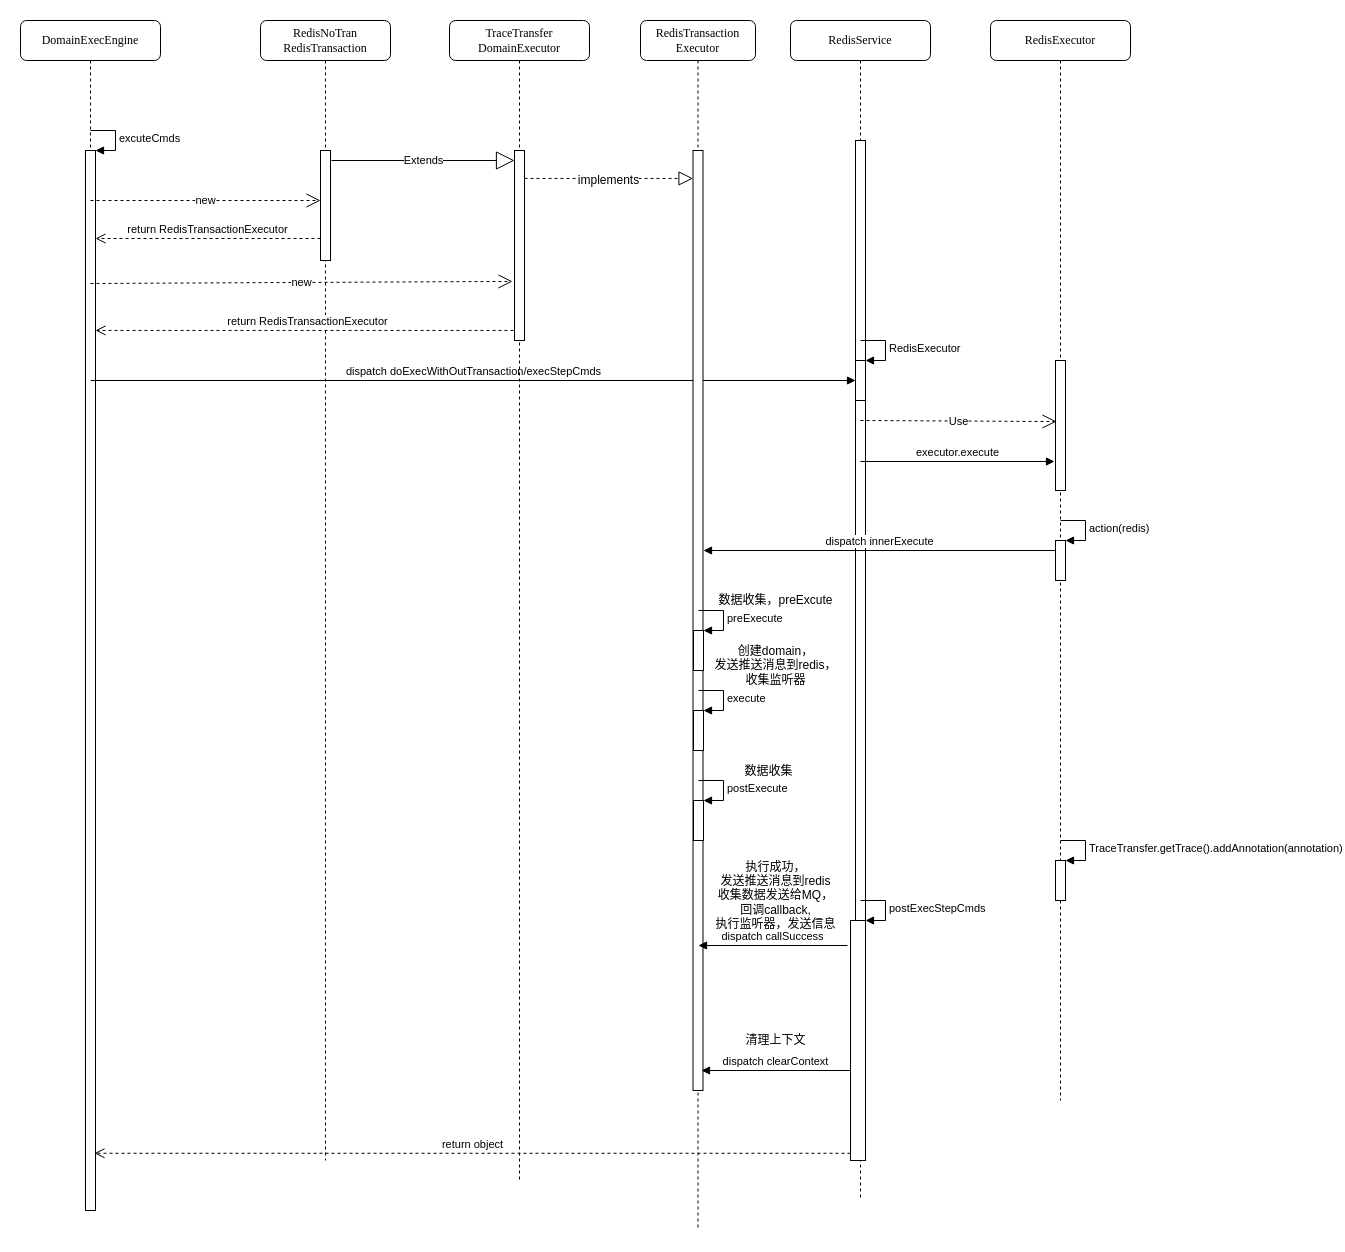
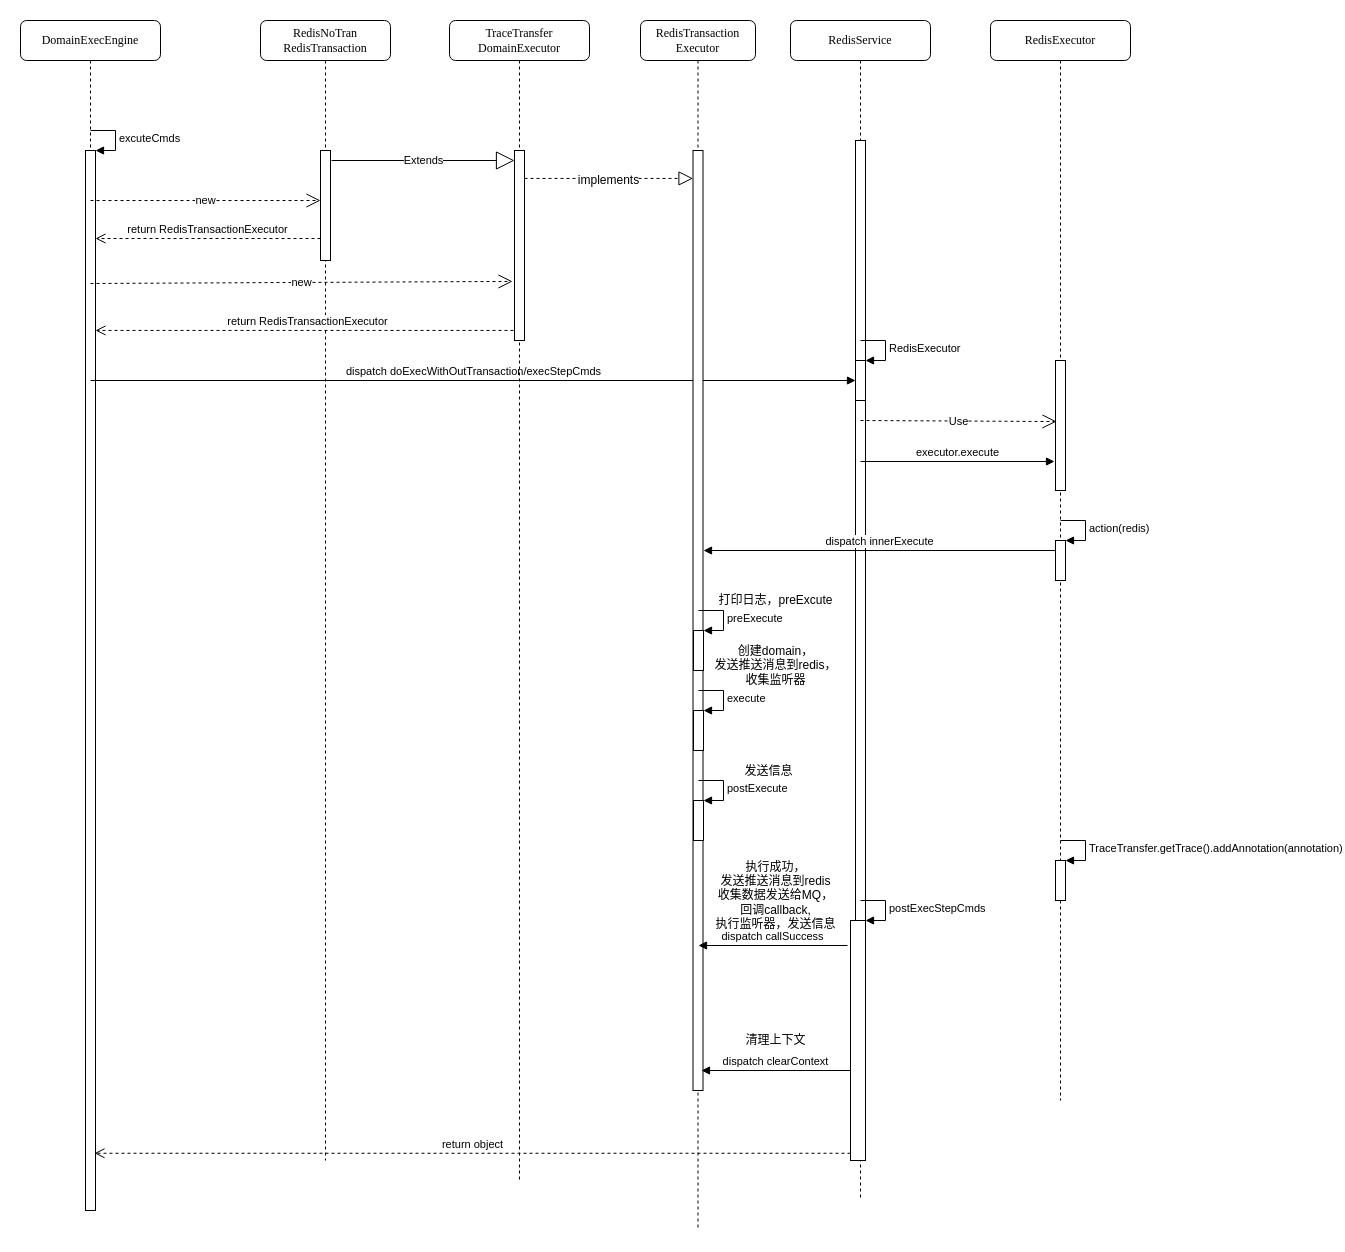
  <mxCell id="0" />
  <mxCell id="1" parent="0" />
  <mxCell id="2" value="DomainExecEngine" style="shape=umlLifeline;perimeter=lifelinePerimeter;whiteSpace=wrap;html=1;container=1;collapsible=0;recursiveResize=0;outlineConnect=0;rounded=1;shadow=0;comic=0;labelBackgroundColor=none;strokeWidth=1;fontFamily=Verdana;fontSize=12;align=center;" vertex="1" parent="1"><mxGeometry x="20" y="20" width="140" height="1140" as="geometry" /></mxCell>
  <mxCell id="3" value="" style="html=1;points=[];perimeter=orthogonalPerimeter;" vertex="1" parent="2"><mxGeometry x="65" y="130" width="10" height="1060" as="geometry" /></mxCell>
  <mxCell id="4" value="excuteCmds" style="edgeStyle=orthogonalEdgeStyle;html=1;align=left;spacingLeft=2;endArrow=block;rounded=0;entryX=1;entryY=0;" edge="1" parent="2" target="3"><mxGeometry relative="1" as="geometry"><mxPoint x="70" y="110" as="sourcePoint" /><Array as="points"><mxPoint x="95" y="110" /></Array></mxGeometry></mxCell>
  <mxCell id="5" value="new" style="endArrow=open;endSize=12;dashed=1;html=1;" edge="1" parent="2" target="16"><mxGeometry width="160" relative="1" as="geometry"><mxPoint x="70" y="180" as="sourcePoint" /><mxPoint x="230" y="180" as="targetPoint" /></mxGeometry></mxCell>
  <mxCell id="6" value="dispatch&amp;nbsp;doExecWithOutTransaction/execStepCmds" style="html=1;verticalAlign=bottom;endArrow=block;" edge="1" parent="2" target="8"><mxGeometry width="80" relative="1" as="geometry"><mxPoint x="70" y="360" as="sourcePoint" /><mxPoint x="150" y="360" as="targetPoint" /></mxGeometry></mxCell>
  <mxCell id="7" value="RedisService" style="shape=umlLifeline;perimeter=lifelinePerimeter;whiteSpace=wrap;html=1;container=1;collapsible=0;recursiveResize=0;outlineConnect=0;rounded=1;shadow=0;comic=0;labelBackgroundColor=none;strokeWidth=1;fontFamily=Verdana;fontSize=12;align=center;" vertex="1" parent="1"><mxGeometry x="790" y="20" width="140" height="1180" as="geometry" /></mxCell>
  <mxCell id="8" value="" style="html=1;points=[];perimeter=orthogonalPerimeter;" vertex="1" parent="7"><mxGeometry x="65" y="120" width="10" height="1020" as="geometry" /></mxCell>
  <mxCell id="9" value="" style="html=1;points=[];perimeter=orthogonalPerimeter;" vertex="1" parent="7"><mxGeometry x="65" y="340" width="10" height="40" as="geometry" /></mxCell>
  <mxCell id="10" value="RedisExecutor" style="edgeStyle=orthogonalEdgeStyle;html=1;align=left;spacingLeft=2;endArrow=block;rounded=0;entryX=1;entryY=0;" edge="1" parent="7" target="9"><mxGeometry relative="1" as="geometry"><mxPoint x="70" y="320" as="sourcePoint" /><Array as="points"><mxPoint x="95" y="320" /></Array></mxGeometry></mxCell>
  <mxCell id="11" value="Use" style="endArrow=open;endSize=12;dashed=1;html=1;entryX=0.1;entryY=0.638;entryDx=0;entryDy=0;entryPerimeter=0;" edge="1" parent="7" target="35"><mxGeometry width="160" relative="1" as="geometry"><mxPoint x="70" y="400" as="sourcePoint" /><mxPoint x="230" y="400" as="targetPoint" /></mxGeometry></mxCell>
  <mxCell id="12" value="executor.execute" style="html=1;verticalAlign=bottom;endArrow=block;" edge="1" parent="7"><mxGeometry width="80" relative="1" as="geometry"><mxPoint x="70" y="441" as="sourcePoint" /><mxPoint x="264" y="441" as="targetPoint" /></mxGeometry></mxCell>
  <mxCell id="13" value="" style="html=1;points=[];perimeter=orthogonalPerimeter;" vertex="1" parent="7"><mxGeometry x="60" y="900" width="15" height="240" as="geometry" /></mxCell>
  <mxCell id="14" value="postExecStepCmds" style="edgeStyle=orthogonalEdgeStyle;html=1;align=left;spacingLeft=2;endArrow=block;rounded=0;entryX=1;entryY=0;" edge="1" parent="7" target="13"><mxGeometry relative="1" as="geometry"><mxPoint x="70" y="880" as="sourcePoint" /><Array as="points"><mxPoint x="95" y="880" /></Array></mxGeometry></mxCell>
  <mxCell id="15" value="RedisNoTran&lt;br&gt;RedisTransaction" style="shape=umlLifeline;perimeter=lifelinePerimeter;whiteSpace=wrap;html=1;container=1;collapsible=0;recursiveResize=0;outlineConnect=0;rounded=1;shadow=0;comic=0;labelBackgroundColor=none;strokeWidth=1;fontFamily=Verdana;fontSize=12;align=center;" vertex="1" parent="1"><mxGeometry x="260" y="20" width="130" height="1140" as="geometry" /></mxCell>
  <mxCell id="16" value="" style="html=1;points=[];perimeter=orthogonalPerimeter;" vertex="1" parent="15"><mxGeometry x="60" y="130" width="10" height="110" as="geometry" /></mxCell>
  <mxCell id="17" value="return&amp;nbsp;RedisTransactionExecutor" style="html=1;verticalAlign=bottom;endArrow=open;dashed=1;endSize=8;" edge="1" parent="15"><mxGeometry relative="1" as="geometry"><mxPoint x="60" y="218" as="sourcePoint" /><mxPoint x="-165" y="218" as="targetPoint" /></mxGeometry></mxCell>
  <mxCell id="18" value="TraceTransfer&lt;br&gt;DomainExecutor" style="shape=umlLifeline;perimeter=lifelinePerimeter;whiteSpace=wrap;html=1;container=1;collapsible=0;recursiveResize=0;outlineConnect=0;rounded=1;shadow=0;comic=0;labelBackgroundColor=none;strokeWidth=1;fontFamily=Verdana;fontSize=12;align=center;" vertex="1" parent="1"><mxGeometry x="449" y="20" width="140" height="1160" as="geometry" /></mxCell>
  <mxCell id="19" value="new" style="endArrow=open;endSize=12;dashed=1;html=1;entryX=-0.2;entryY=0.689;entryDx=0;entryDy=0;entryPerimeter=0;" edge="1" parent="1" target="29"><mxGeometry width="160" relative="1" as="geometry"><mxPoint x="90" y="283" as="sourcePoint" /><mxPoint x="670" y="283.08" as="targetPoint" /></mxGeometry></mxCell>
  <mxCell id="20" value="return&amp;nbsp;RedisTransactionExecutor" style="html=1;verticalAlign=bottom;endArrow=open;dashed=1;endSize=8;exitX=0.5;exitY=0.947;exitDx=0;exitDy=0;exitPerimeter=0;" edge="1" parent="1" source="29" target="3"><mxGeometry relative="1" as="geometry"><mxPoint x="670" y="330" as="sourcePoint" /><mxPoint x="405" y="330" as="targetPoint" /></mxGeometry></mxCell>
  <mxCell id="21" value="RedisTransaction&lt;br&gt;Executor" style="shape=umlLifeline;perimeter=lifelinePerimeter;whiteSpace=wrap;html=1;container=1;collapsible=0;recursiveResize=0;outlineConnect=0;rounded=1;shadow=0;comic=0;labelBackgroundColor=none;strokeWidth=1;fontFamily=Verdana;fontSize=12;align=center;" vertex="1" parent="1"><mxGeometry x="640" y="20" width="115" height="1210" as="geometry" /></mxCell>
  <mxCell id="22" value="" style="html=1;points=[];perimeter=orthogonalPerimeter;" vertex="1" parent="21"><mxGeometry x="52.5" y="130" width="10" height="940" as="geometry" /></mxCell>
  <mxCell id="23" value="" style="html=1;points=[];perimeter=orthogonalPerimeter;" vertex="1" parent="21"><mxGeometry x="53" y="610" width="10" height="40" as="geometry" /></mxCell>
  <mxCell id="24" value="preExecute" style="edgeStyle=orthogonalEdgeStyle;html=1;align=left;spacingLeft=2;endArrow=block;rounded=0;entryX=1;entryY=0;" edge="1" parent="21" target="23"><mxGeometry relative="1" as="geometry"><mxPoint x="58" y="590" as="sourcePoint" /><Array as="points"><mxPoint x="83" y="590" /></Array></mxGeometry></mxCell>
  <mxCell id="25" value="" style="html=1;points=[];perimeter=orthogonalPerimeter;" vertex="1" parent="21"><mxGeometry x="53" y="690" width="10" height="40" as="geometry" /></mxCell>
  <mxCell id="26" value="execute" style="edgeStyle=orthogonalEdgeStyle;html=1;align=left;spacingLeft=2;endArrow=block;rounded=0;entryX=1;entryY=0;" edge="1" parent="21" target="25"><mxGeometry relative="1" as="geometry"><mxPoint x="58" y="670" as="sourcePoint" /><Array as="points"><mxPoint x="83" y="670" /></Array></mxGeometry></mxCell>
  <mxCell id="27" value="" style="html=1;points=[];perimeter=orthogonalPerimeter;" vertex="1" parent="21"><mxGeometry x="53" y="780" width="10" height="40" as="geometry" /></mxCell>
  <mxCell id="28" value="postExecute" style="edgeStyle=orthogonalEdgeStyle;html=1;align=left;spacingLeft=2;endArrow=block;rounded=0;entryX=1;entryY=0;" edge="1" parent="21" target="27"><mxGeometry relative="1" as="geometry"><mxPoint x="58" y="760" as="sourcePoint" /><Array as="points"><mxPoint x="83" y="760" /></Array></mxGeometry></mxCell>
  <mxCell id="29" value="" style="html=1;points=[];perimeter=orthogonalPerimeter;" vertex="1" parent="1"><mxGeometry x="514" y="150" width="10" height="190" as="geometry" /></mxCell>
  <mxCell id="30" value="Extends" style="endArrow=block;endSize=16;endFill=0;html=1;exitX=1.1;exitY=0.091;exitDx=0;exitDy=0;exitPerimeter=0;" edge="1" parent="1" source="16" target="29"><mxGeometry width="160" relative="1" as="geometry"><mxPoint x="331" y="160.01" as="sourcePoint" /><mxPoint x="519.5" y="160.01" as="targetPoint" /></mxGeometry></mxCell>
  <mxCell id="31" value="" style="endArrow=block;dashed=1;endFill=0;endSize=12;html=1;exitX=1;exitY=0.147;exitDx=0;exitDy=0;exitPerimeter=0;" edge="1" parent="1" source="29" target="22"><mxGeometry width="160" relative="1" as="geometry"><mxPoint x="560" y="180" as="sourcePoint" /><mxPoint x="720" y="180" as="targetPoint" /></mxGeometry></mxCell>
  <mxCell id="32" value="implements" style="text;html=1;align=center;verticalAlign=middle;resizable=0;points=[];labelBackgroundColor=#ffffff;" vertex="1" connectable="0" parent="31"><mxGeometry x="-0.009" y="-2" relative="1" as="geometry"><mxPoint as="offset" /></mxGeometry></mxCell>
  <mxCell id="33" value="dispatch&amp;nbsp;innerExecute" style="html=1;verticalAlign=bottom;endArrow=block;" edge="1" parent="1" source="37"><mxGeometry width="80" relative="1" as="geometry"><mxPoint x="1050" y="570" as="sourcePoint" /><mxPoint x="703" y="550" as="targetPoint" /></mxGeometry></mxCell>
  <mxCell id="34" value="RedisExecutor" style="shape=umlLifeline;perimeter=lifelinePerimeter;whiteSpace=wrap;html=1;container=1;collapsible=0;recursiveResize=0;outlineConnect=0;rounded=1;shadow=0;comic=0;labelBackgroundColor=none;strokeWidth=1;fontFamily=Verdana;fontSize=12;align=center;" vertex="1" parent="1"><mxGeometry x="990" y="20" width="140" height="1080" as="geometry" /></mxCell>
  <mxCell id="35" value="" style="html=1;points=[];perimeter=orthogonalPerimeter;" vertex="1" parent="34"><mxGeometry x="65" y="350" width="10" height="80" as="geometry" /></mxCell>
  <mxCell id="36" value="" style="html=1;points=[];perimeter=orthogonalPerimeter;" vertex="1" parent="34"><mxGeometry x="65" y="340" width="10" height="130" as="geometry" /></mxCell>
  <mxCell id="37" value="" style="html=1;points=[];perimeter=orthogonalPerimeter;" vertex="1" parent="34"><mxGeometry x="65" y="520" width="10" height="40" as="geometry" /></mxCell>
  <mxCell id="38" value="action(redis)" style="edgeStyle=orthogonalEdgeStyle;html=1;align=left;spacingLeft=2;endArrow=block;rounded=0;entryX=1;entryY=0;" edge="1" parent="34" target="37"><mxGeometry relative="1" as="geometry"><mxPoint x="70" y="500" as="sourcePoint" /><Array as="points"><mxPoint x="95" y="500" /></Array></mxGeometry></mxCell>
  <mxCell id="39" value="" style="html=1;points=[];perimeter=orthogonalPerimeter;" vertex="1" parent="34"><mxGeometry x="65" y="840" width="10" height="40" as="geometry" /></mxCell>
  <mxCell id="40" value="TraceTransfer.getTrace().addAnnotation(annotation)" style="edgeStyle=orthogonalEdgeStyle;html=1;align=left;spacingLeft=2;endArrow=block;rounded=0;entryX=1;entryY=0;" edge="1" parent="34" target="39"><mxGeometry relative="1" as="geometry"><mxPoint x="70" y="820" as="sourcePoint" /><Array as="points"><mxPoint x="95" y="820" /></Array></mxGeometry></mxCell>
  <mxCell id="41" value="dispatch&amp;nbsp;callSuccess" style="html=1;verticalAlign=bottom;endArrow=block;" edge="1" parent="1"><mxGeometry width="80" relative="1" as="geometry"><mxPoint x="847" y="945" as="sourcePoint" /><mxPoint x="698" y="945" as="targetPoint" /></mxGeometry></mxCell>
  <mxCell id="42" value="dispatch&amp;nbsp;clearContext" style="html=1;verticalAlign=bottom;endArrow=block;exitX=-0.2;exitY=0.25;exitDx=0;exitDy=0;exitPerimeter=0;" edge="1" parent="1"><mxGeometry width="80" relative="1" as="geometry"><mxPoint x="850" y="1070" as="sourcePoint" /><mxPoint x="701" y="1070" as="targetPoint" /></mxGeometry></mxCell>
- <mxCell id="43" value="数据收集，preExcute" style="text;html=1;align=center;verticalAlign=middle;resizable=0;points=[];autosize=1;" vertex="1" parent="1"><mxGeometry x="710" y="590" width="130" height="20" as="geometry" /></mxCell>
+ <mxCell id="43" value="打印日志，preExcute" style="text;html=1;align=center;verticalAlign=middle;resizable=0;points=[];autosize=1;" vertex="1" parent="1"><mxGeometry x="710" y="590" width="130" height="20" as="geometry" /></mxCell>
  <mxCell id="44" value="创建domain，&lt;br&gt;发送推送消息到redis，&lt;br&gt;收集监听器" style="text;html=1;align=center;verticalAlign=middle;resizable=0;points=[];autosize=1;" vertex="1" parent="1"><mxGeometry x="705" y="640" width="140" height="50" as="geometry" /></mxCell>
- <mxCell id="45" value="数据收集" style="text;html=1;align=center;verticalAlign=middle;resizable=0;points=[];autosize=1;" vertex="1" parent="1"><mxGeometry x="738" y="761" width="60" height="20" as="geometry" /></mxCell>
+ <mxCell id="45" value="发送信息" style="text;html=1;align=center;verticalAlign=middle;resizable=0;points=[];autosize=1;" vertex="1" parent="1"><mxGeometry x="738" y="761" width="60" height="20" as="geometry" /></mxCell>
  <mxCell id="46" value="执行成功，&lt;br&gt;发送推送消息到redis&lt;br&gt;收集数据发送给MQ，&lt;br&gt;回调callback,&lt;br&gt;执行监听器，发送信息" style="text;html=1;align=center;verticalAlign=middle;resizable=0;points=[];autosize=1;" vertex="1" parent="1"><mxGeometry x="705" y="855" width="140" height="80" as="geometry" /></mxCell>
  <mxCell id="47" value="清理上下文" style="text;html=1;align=center;verticalAlign=middle;resizable=0;points=[];autosize=1;" vertex="1" parent="1"><mxGeometry x="735" y="1030" width="80" height="20" as="geometry" /></mxCell>
  <mxCell id="48" value="return object" style="html=1;verticalAlign=bottom;endArrow=open;dashed=1;endSize=8;entryX=0.9;entryY=0.946;entryDx=0;entryDy=0;entryPerimeter=0;" edge="1" parent="1" source="13" target="3"><mxGeometry relative="1" as="geometry"><mxPoint x="670" y="1140" as="sourcePoint" /><mxPoint x="590" y="1140" as="targetPoint" /></mxGeometry></mxCell>
